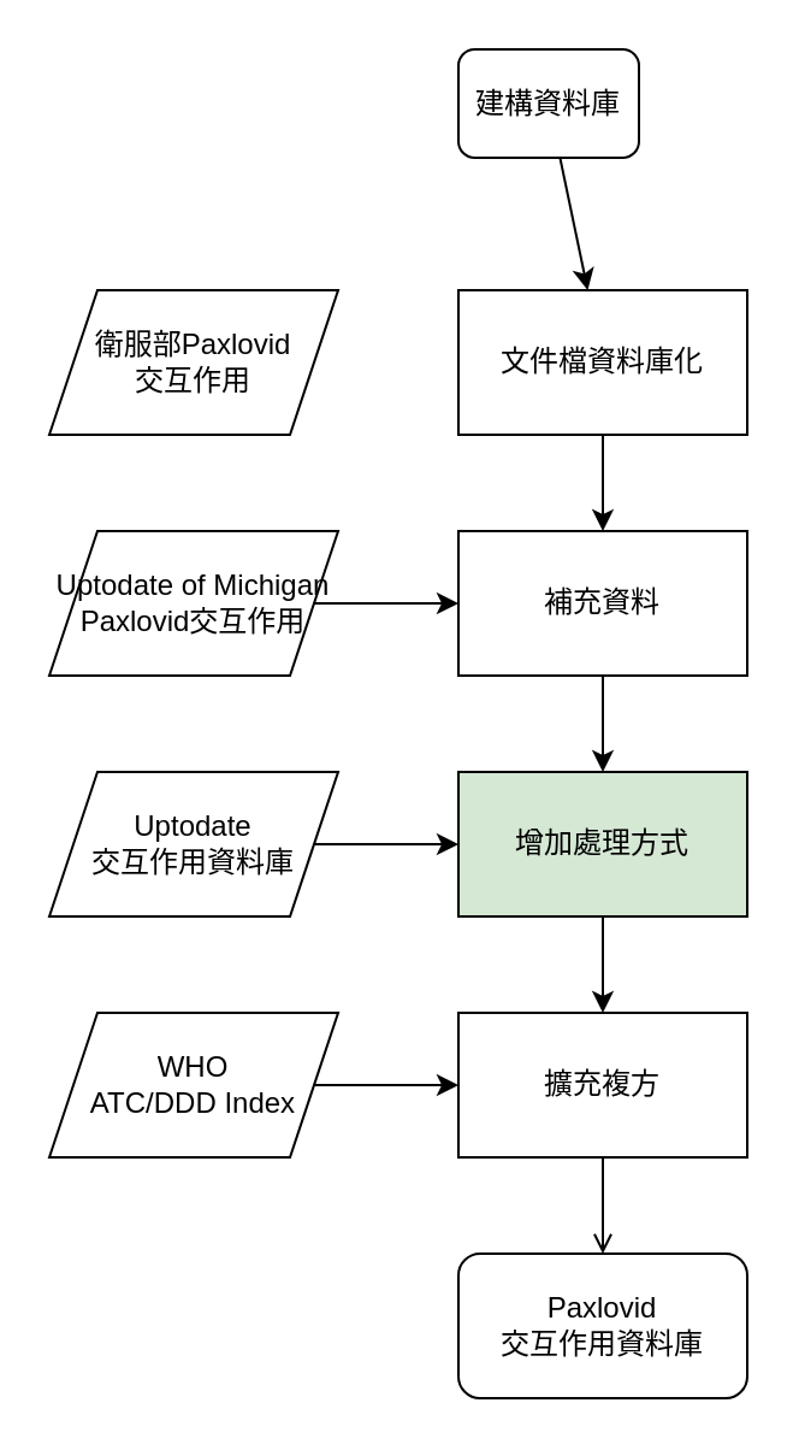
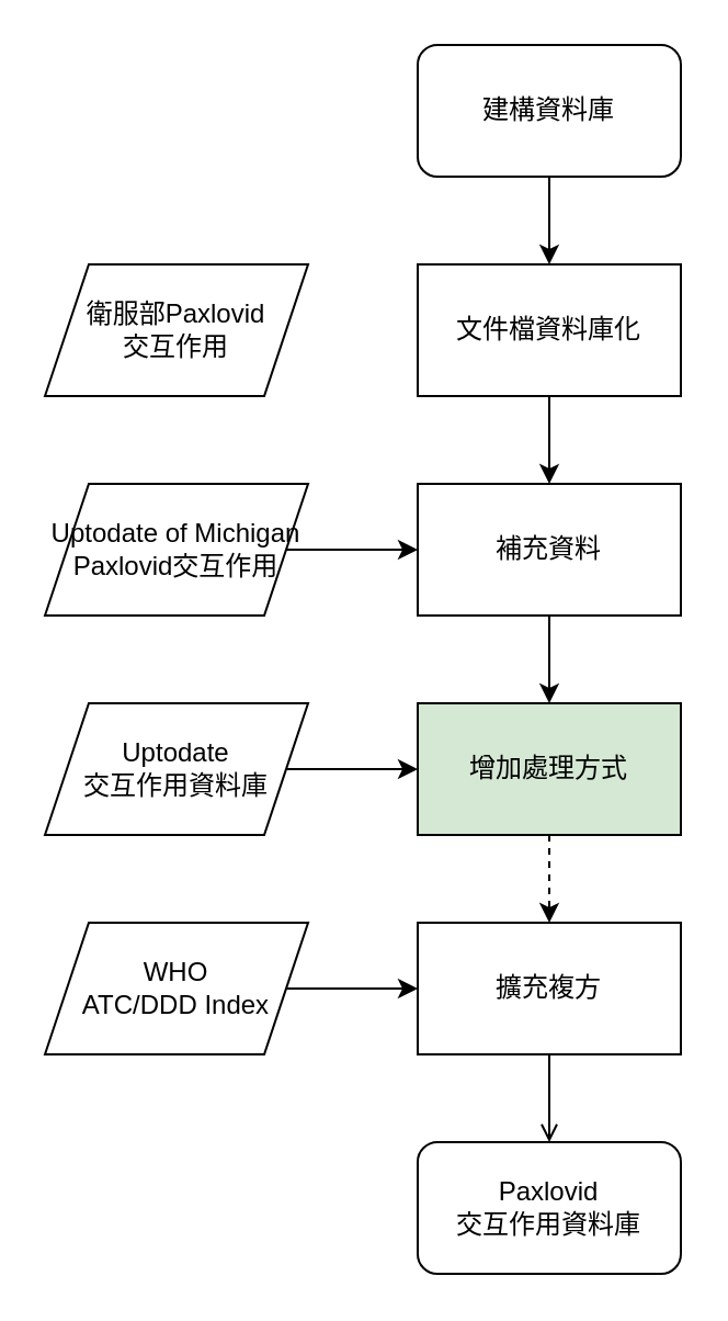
  <mxCell id="0" />
  <mxCell id="1" parent="0" />
  <mxCell id="2" value="衛服部Paxlovid&lt;br&gt;交互作用" style="shape=parallelogram;perimeter=parallelogramPerimeter;whiteSpace=wrap;html=1;fixedSize=1;" parent="1" vertex="1"><mxGeometry x="20" y="120" width="120" height="60" as="geometry" /></mxCell>
  <mxCell id="3" value="" style="edgeStyle=none;html=1;" parent="1" source="4" target="15" edge="1"><mxGeometry relative="1" as="geometry" /></mxCell>
  <mxCell id="4" value="Uptodate of Michigan&lt;br&gt;Paxlovid交互作用" style="shape=parallelogram;perimeter=parallelogramPerimeter;whiteSpace=wrap;html=1;fixedSize=1;" parent="1" vertex="1"><mxGeometry x="20" y="220" width="120" height="60" as="geometry" /></mxCell>
  <mxCell id="5" value="" style="edgeStyle=none;html=1;" parent="1" source="6" target="17" edge="1"><mxGeometry relative="1" as="geometry" /></mxCell>
  <mxCell id="6" value="Uptodate&lt;br&gt;交互作用資料庫" style="shape=parallelogram;perimeter=parallelogramPerimeter;whiteSpace=wrap;html=1;fixedSize=1;" parent="1" vertex="1"><mxGeometry x="20" y="320" width="120" height="60" as="geometry" /></mxCell>
  <mxCell id="7" value="Paxlovid&lt;br&gt;交互作用資料庫" style="rounded=1;whiteSpace=wrap;html=1;" parent="1" vertex="1"><mxGeometry x="190" y="520" width="120" height="60" as="geometry" /></mxCell>
  <mxCell id="8" value="" style="edgeStyle=none;html=1;" parent="1" source="9" target="19" edge="1"><mxGeometry relative="1" as="geometry" /></mxCell>
  <mxCell id="9" value="WHO&lt;br&gt;ATC/DDD Index" style="shape=parallelogram;perimeter=parallelogramPerimeter;whiteSpace=wrap;html=1;fixedSize=1;" parent="1" vertex="1"><mxGeometry x="20" y="420" width="120" height="60" as="geometry" /></mxCell>
  <mxCell id="10" value="" style="edgeStyle=none;html=1;" parent="1" source="11" target="13" edge="1"><mxGeometry relative="1" as="geometry" /></mxCell>
- <mxCell id="11" value="建構資料庫" style="rounded=1;whiteSpace=wrap;html=1;" parent="1" vertex="1"><mxGeometry x="190" y="20" width="75" height="45" as="geometry" /></mxCell>
+ <mxCell id="11" value="建構資料庫" style="rounded=1;whiteSpace=wrap;html=1;" parent="1" vertex="1"><mxGeometry x="190" y="20" width="120" height="60" as="geometry" /></mxCell>
  <mxCell id="12" value="" style="edgeStyle=none;html=1;" parent="1" source="13" target="15" edge="1"><mxGeometry relative="1" as="geometry" /></mxCell>
  <mxCell id="13" value="文件檔資料庫化" style="rounded=0;whiteSpace=wrap;html=1;" parent="1" vertex="1"><mxGeometry x="190" y="120" width="120" height="60" as="geometry" /></mxCell>
  <mxCell id="14" value="" style="edgeStyle=none;html=1;" parent="1" source="15" target="17" edge="1"><mxGeometry relative="1" as="geometry" /></mxCell>
  <mxCell id="15" value="補充資料" style="rounded=0;whiteSpace=wrap;html=1;" parent="1" vertex="1"><mxGeometry x="190" y="220" width="120" height="60" as="geometry" /></mxCell>
- <mxCell id="16" value="" style="edgeStyle=none;html=1;" parent="1" source="17" target="19" edge="1"><mxGeometry relative="1" as="geometry" /></mxCell>
+ <mxCell id="16" value="" style="edgeStyle=none;html=1;dashed=1;" parent="1" source="17" target="19" edge="1"><mxGeometry relative="1" as="geometry" /></mxCell>
  <mxCell id="17" value="增加處理方式" style="rounded=0;whiteSpace=wrap;html=1;fillColor=#d5e8d4;" parent="1" vertex="1"><mxGeometry x="190" y="320" width="120" height="60" as="geometry" /></mxCell>
  <mxCell id="18" value="" style="edgeStyle=none;html=1;endArrow=open;" parent="1" source="19" target="7" edge="1"><mxGeometry relative="1" as="geometry" /></mxCell>
  <mxCell id="19" value="擴充複方" style="rounded=0;whiteSpace=wrap;html=1;" parent="1" vertex="1"><mxGeometry x="190" y="420" width="120" height="60" as="geometry" /></mxCell>
